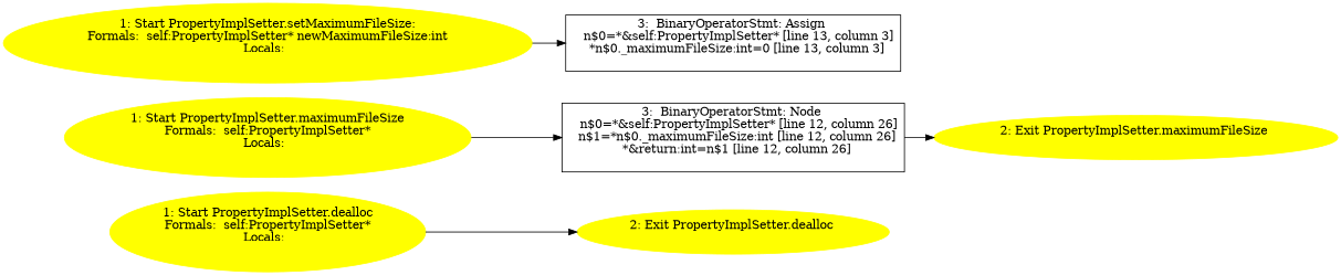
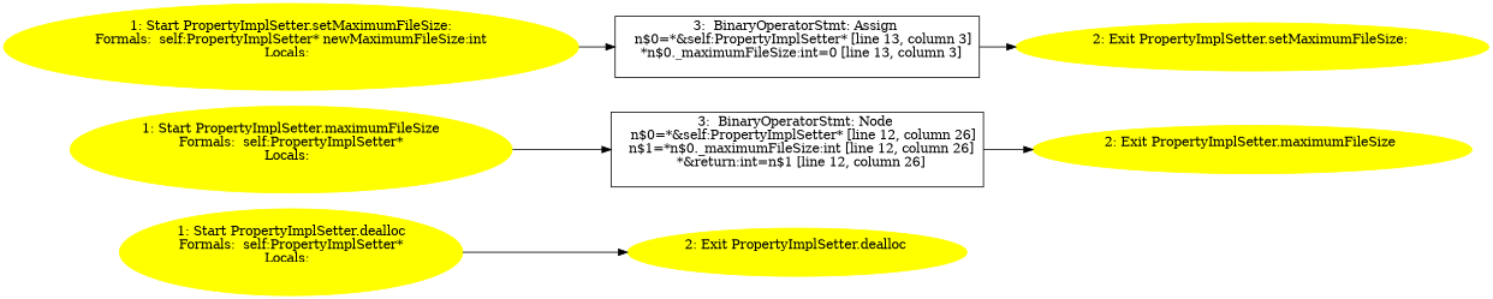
  digraph {
    rankdir=LR
    node [color=yellow style=filled]
    n1 [label="1: Start PropertyImplSetter.dealloc\nFormals:  self:PropertyImplSetter*\nLocals:  \n  "]
    n2 [label="2: Exit PropertyImplSetter.dealloc \n  "]
    n3 [label="1: Start PropertyImplSetter.maximumFileSize\nFormals:  self:PropertyImplSetter*\nLocals:  \n  "]
    n4 [label="3:  BinaryOperatorStmt: Node \n   n$0=*&self:PropertyImplSetter* [line 12, column 26]\n  n$1=*n$0._maximumFileSize:int [line 12, column 26]\n  *&return:int=n$1 [line 12, column 26]\n " shape=box color="" style=""]
    n5 [label="2: Exit PropertyImplSetter.maximumFileSize \n  "]
    n6 [label="1: Start PropertyImplSetter.setMaximumFileSize:\nFormals:  self:PropertyImplSetter* newMaximumFileSize:int\nLocals:  \n  "]
    n7 [label="3:  BinaryOperatorStmt: Assign \n   n$0=*&self:PropertyImplSetter* [line 13, column 3]\n  *n$0._maximumFileSize:int=0 [line 13, column 3]\n " shape=box color="" style=""]
+   n8 [label="2: Exit PropertyImplSetter.setMaximumFileSize: \n  "]
    n1 -> n2
    n3 -> n4
    n4 -> n5
    n6 -> n7
+   n7 -> n8
  }
